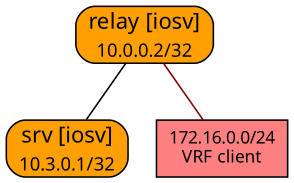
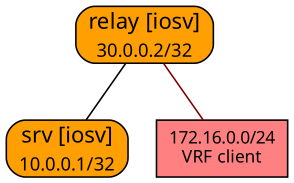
  graph {
    node [fillcolor="#ff9f01" fontname=Verdana shape=box style="rounded,filled"]
    edge [fontname=Verdana labeldistance=1.5 labelfontsize=10]
-   n1 [label=<srv [iosv]<br /><sub>10.3.0.1/32</sub>>]
-   n2 [label=<relay [iosv]<br /><sub>10.0.0.2/32</sub>>]
+   n1 [label=<srv [iosv]<br /><sub>10.0.0.1/32</sub>>]
+   n2 [label=<relay [iosv]<br /><sub>30.0.0.2/32</sub>>]
    n3 [fillcolor="#ff8080" fontsize=11 label=<172.16.0.0/24<br />VRF client> style=filled]
    n2 -- n1 [width=5]
    n2 -- n3 [color="#800000" width=5]
  }
